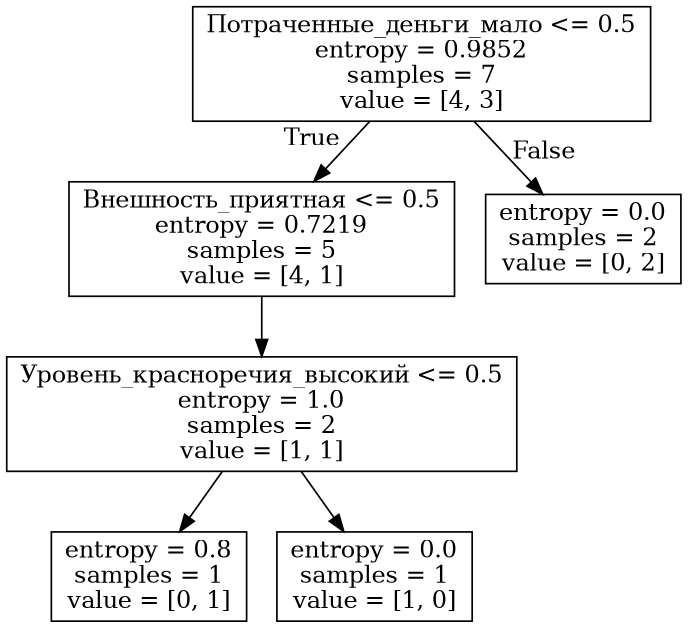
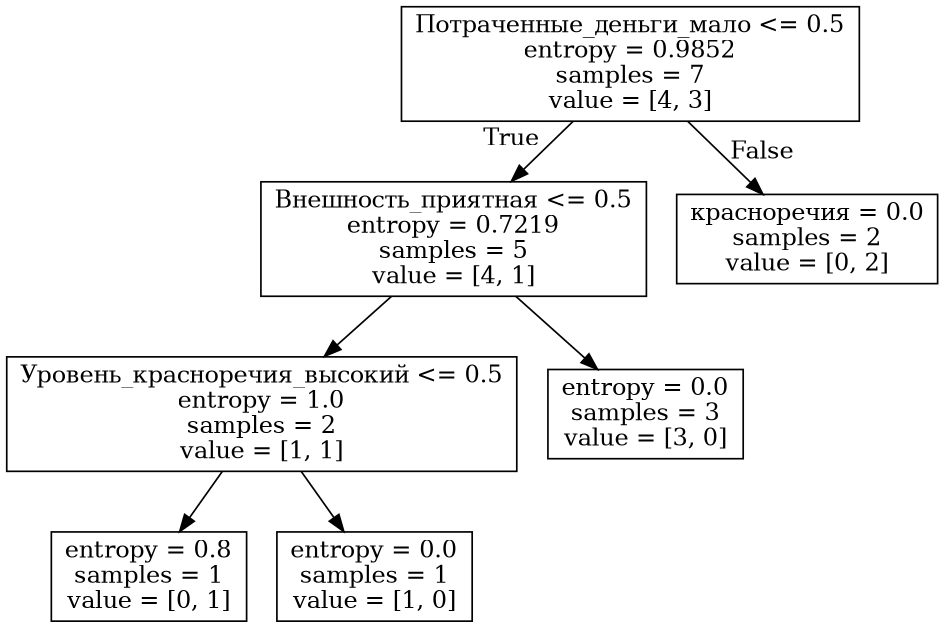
  digraph {
    node [shape=box]
    n1 [label="Потраченные_деньги_мало <= 0.5\nentropy = 0.9852\nsamples = 7\nvalue = [4, 3]"]
    n2 [label="Внешность_приятная <= 0.5\nentropy = 0.7219\nsamples = 5\nvalue = [4, 1]"]
-   n3 [label="entropy = 0.0\nsamples = 2\nvalue = [0, 2]"]
+   n3 [label="красноречия = 0.0\nsamples = 2\nvalue = [0, 2]"]
    n4 [label="Уровень_красноречия_высокий <= 0.5\nentropy = 1.0\nsamples = 2\nvalue = [1, 1]"]
+   n5 [label="entropy = 0.0\nsamples = 3\nvalue = [3, 0]"]
    n6 [label="entropy = 0.8\nsamples = 1\nvalue = [0, 1]"]
    n7 [label="entropy = 0.0\nsamples = 1\nvalue = [1, 0]"]
    n1 -> n2 [headlabel=True labelangle=45 labeldistance=2.5]
    n1 -> n3 [headlabel=False labelangle=-45 labeldistance=2.5]
    n2 -> n4
+   n2 -> n5
    n4 -> n6
    n4 -> n7
  }
